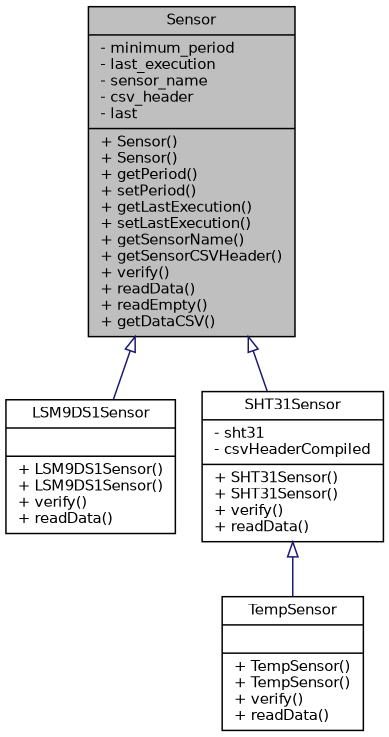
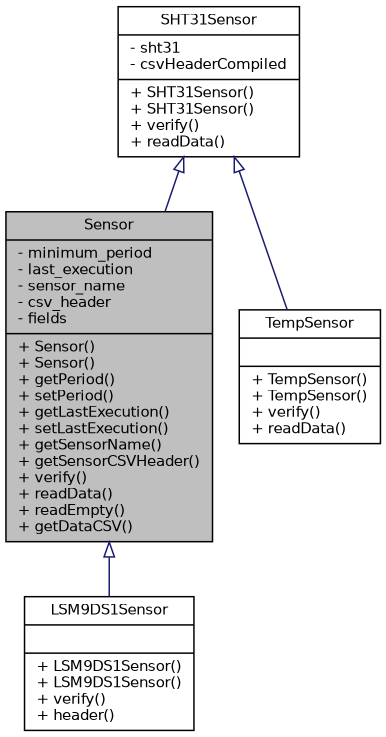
  digraph {
    node [color=black fontname=Helvetica fontsize=10 shape=record]
    edge [arrowtail=onormal color=midnightblue dir=back fontname=Helvetica fontsize=10 labelfontname=Helvetica labelfontsize=10 style=solid]
-   n1 [fillcolor=grey75 fontcolor=black height=0.2 label="{Sensor\n|- minimum_period\l- last_execution\l- sensor_name\l- csv_header\l- last\l|+ Sensor()\l+ Sensor()\l+ getPeriod()\l+ setPeriod()\l+ getLastExecution()\l+ setLastExecution()\l+ getSensorName()\l+ getSensorCSVHeader()\l+ verify()\l+ readData()\l+ readEmpty()\l+ getDataCSV()\l}" style=filled width=0.4]
-   n2 [height=0.2 label="{LSM9DS1Sensor\n||+ LSM9DS1Sensor()\l+ LSM9DS1Sensor()\l+ verify()\l+ readData()\l}" width=0.4]
+   n1 [fillcolor=grey75 fontcolor=black height=0.2 label="{Sensor\n|- minimum_period\l- last_execution\l- sensor_name\l- csv_header\l- fields\l|+ Sensor()\l+ Sensor()\l+ getPeriod()\l+ setPeriod()\l+ getLastExecution()\l+ setLastExecution()\l+ getSensorName()\l+ getSensorCSVHeader()\l+ verify()\l+ readData()\l+ readEmpty()\l+ getDataCSV()\l}" style=filled width=0.4]
+   n2 [height=0.2 label="{LSM9DS1Sensor\n||+ LSM9DS1Sensor()\l+ LSM9DS1Sensor()\l+ verify()\l+ header()\l}" width=0.4]
    n3 [height=0.2 label="{SHT31Sensor\n|- sht31\l- csvHeaderCompiled\l|+ SHT31Sensor()\l+ SHT31Sensor()\l+ verify()\l+ readData()\l}" width=0.4]
    n4 [height=0.2 label="{TempSensor\n||+ TempSensor()\l+ TempSensor()\l+ verify()\l+ readData()\l}" width=0.4]
    n1 -> n2
-   n1 -> n3
+   n3 -> n1
    n3 -> n4
  }
